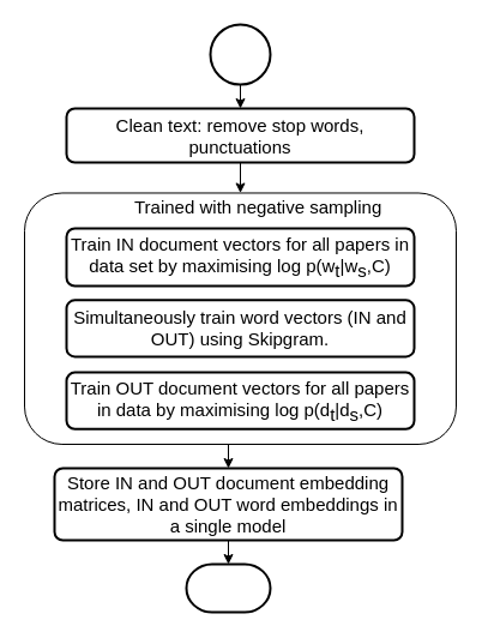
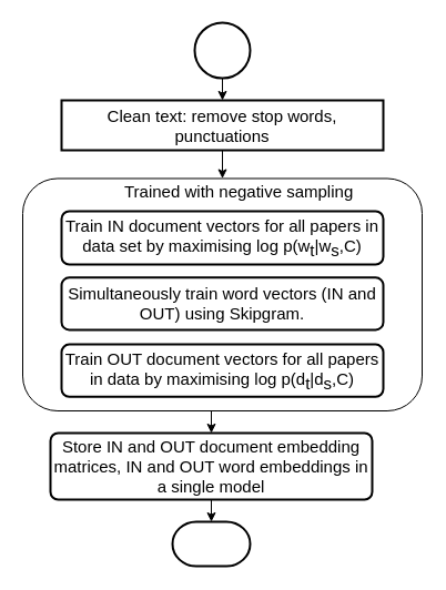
  <mxCell id="0" />
  <mxCell id="1" parent="0" />
  <mxCell id="2" style="edgeStyle=orthogonalEdgeStyle;rounded=0;orthogonalLoop=1;jettySize=auto;html=1;exitX=0.5;exitY=1;exitDx=0;exitDy=0;exitPerimeter=0;entryX=0.5;entryY=0;entryDx=0;entryDy=0;fontSize=15;" parent="1" source="3" target="6" edge="1"><mxGeometry relative="1" as="geometry" /></mxCell>
  <mxCell id="3" value="" style="strokeWidth=2;html=1;shape=mxgraph.flowchart.start_2;whiteSpace=wrap;fontSize=15;" parent="1" vertex="1"><mxGeometry x="175" y="20" width="50" height="50" as="geometry" /></mxCell>
  <mxCell id="4" value="" style="strokeWidth=2;html=1;shape=mxgraph.flowchart.terminator;whiteSpace=wrap;fontSize=15;" parent="1" vertex="1"><mxGeometry x="155" y="470" width="70" height="40" as="geometry" /></mxCell>
  <mxCell id="5" style="edgeStyle=orthogonalEdgeStyle;rounded=0;orthogonalLoop=1;jettySize=auto;html=1;exitX=0.5;exitY=1;exitDx=0;exitDy=0;entryX=0.5;entryY=0;entryDx=0;entryDy=0;fontSize=15;" parent="1" source="6" target="10" edge="1"><mxGeometry relative="1" as="geometry" /></mxCell>
- <mxCell id="6" value="Clean text: remove stop words, punctuations&lt;br style=&quot;font-size: 15px;&quot;&gt;" style="rounded=1;whiteSpace=wrap;html=1;absoluteArcSize=1;arcSize=14;strokeWidth=2;fontSize=15;" parent="1" vertex="1"><mxGeometry x="55" y="90" width="290" height="45" as="geometry" /></mxCell>
+ <mxCell id="6" value="Clean text: remove stop words, punctuations&lt;br style=&quot;font-size: 15px;&quot;&gt;" style="whiteSpace=wrap;html=1;absoluteArcSize=1;arcSize=14;strokeWidth=2;fontSize=15;rounded=0;" parent="1" vertex="1"><mxGeometry x="55" y="90" width="290" height="45" as="geometry" /></mxCell>
  <mxCell id="7" style="edgeStyle=orthogonalEdgeStyle;rounded=0;orthogonalLoop=1;jettySize=auto;html=1;exitX=0.5;exitY=1;exitDx=0;exitDy=0;entryX=0.5;entryY=0;entryDx=0;entryDy=0;entryPerimeter=0;fontSize=15;" parent="1" source="8" target="4" edge="1"><mxGeometry relative="1" as="geometry" /></mxCell>
  <mxCell id="8" value="Store IN and OUT document embedding matrices, IN and OUT word embeddings in a single model" style="rounded=1;whiteSpace=wrap;html=1;absoluteArcSize=1;arcSize=14;strokeWidth=2;fontSize=15;" parent="1" vertex="1"><mxGeometry x="45" y="390" width="290" height="60" as="geometry" /></mxCell>
  <mxCell id="9" value="" style="group;fontSize=15;" parent="1" vertex="1" connectable="0"><mxGeometry x="20" y="150" width="360" height="220" as="geometry" /></mxCell>
  <mxCell id="10" value="" style="rounded=1;whiteSpace=wrap;html=1;fontSize=15;" parent="9" vertex="1"><mxGeometry y="10.476" width="360" height="209.524" as="geometry" /></mxCell>
  <mxCell id="11" value="Train IN document vectors for all papers in data set by maximising log p(w&lt;sub style=&quot;font-size: 15px;&quot;&gt;t&lt;/sub&gt;|w&lt;sub style=&quot;font-size: 15px;&quot;&gt;s&lt;/sub&gt;,C)&lt;br style=&quot;font-size: 15px;&quot;&gt;" style="rounded=1;whiteSpace=wrap;html=1;absoluteArcSize=1;arcSize=14;strokeWidth=2;fontSize=15;" parent="9" vertex="1"><mxGeometry x="35" y="39.905" width="290" height="48.19" as="geometry" /></mxCell>
  <mxCell id="12" value="Simultaneously train word vectors (IN and OUT) using Skipgram.&lt;br style=&quot;font-size: 15px;&quot;&gt;" style="rounded=1;whiteSpace=wrap;html=1;absoluteArcSize=1;arcSize=14;strokeWidth=2;fontSize=15;" parent="9" vertex="1"><mxGeometry x="35" y="99.786" width="290" height="47.143" as="geometry" /></mxCell>
  <mxCell id="13" value="Train OUT document vectors for all papers in data by maximising log p(d&lt;sub style=&quot;font-size: 15px;&quot;&gt;t&lt;/sub&gt;|d&lt;sub style=&quot;font-size: 15px;&quot;&gt;s&lt;/sub&gt;,C)&lt;br style=&quot;font-size: 15px;&quot;&gt;" style="rounded=1;whiteSpace=wrap;html=1;absoluteArcSize=1;arcSize=14;strokeWidth=2;fontSize=15;" parent="9" vertex="1"><mxGeometry x="35" y="160.119" width="290" height="47.143" as="geometry" /></mxCell>
  <mxCell id="14" value="Trained with negative sampling" style="text;html=1;resizable=0;points=[];autosize=1;align=left;verticalAlign=top;spacingTop=-4;fontSize=15;" parent="9" vertex="1"><mxGeometry x="90" y="10.952" width="180" height="20" as="geometry" /></mxCell>
  <mxCell id="15" style="edgeStyle=orthogonalEdgeStyle;rounded=0;orthogonalLoop=1;jettySize=auto;html=1;exitX=0.5;exitY=1;exitDx=0;exitDy=0;entryX=0.5;entryY=0;entryDx=0;entryDy=0;fontSize=15;" parent="1" source="10" target="8" edge="1"><mxGeometry relative="1" as="geometry" /></mxCell>
